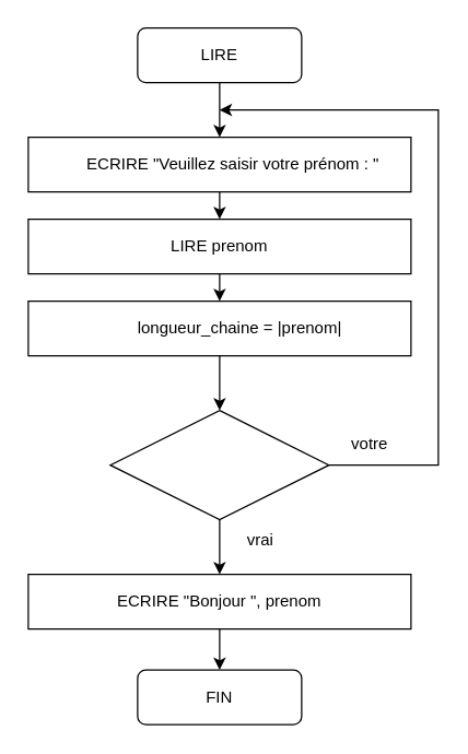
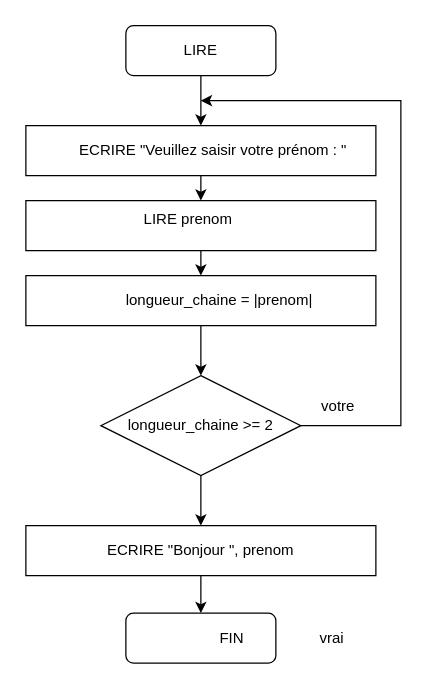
  <mxCell id="0" />
  <mxCell id="1" parent="0" />
  <mxCell id="2" style="edgeStyle=orthogonalEdgeStyle;rounded=0;orthogonalLoop=1;jettySize=auto;html=1;exitX=0.5;exitY=1;exitDx=0;exitDy=0;entryX=0.5;entryY=0;entryDx=0;entryDy=0;" parent="1" source="3" target="7" edge="1"><mxGeometry relative="1" as="geometry" /></mxCell>
  <mxCell id="3" value="" style="rounded=1;whiteSpace=wrap;html=1;fillColor=none;" parent="1" vertex="1"><mxGeometry x="100" y="20" width="120" height="40" as="geometry" /></mxCell>
  <mxCell id="4" value="LIRE" style="text;html=1;strokeColor=none;fillColor=none;align=center;verticalAlign=middle;whiteSpace=wrap;rounded=0;" parent="1" vertex="1"><mxGeometry x="130" y="25" width="60" height="30" as="geometry" /></mxCell>
  <mxCell id="5" value="ECRIRE &quot;Veuillez saisir votre prénom : &quot;" style="text;html=1;strokeColor=none;fillColor=none;align=center;verticalAlign=middle;whiteSpace=wrap;rounded=0;" parent="1" vertex="1"><mxGeometry x="50" y="110" width="240" height="20" as="geometry" /></mxCell>
  <mxCell id="6" style="edgeStyle=orthogonalEdgeStyle;rounded=0;orthogonalLoop=1;jettySize=auto;html=1;exitX=0.5;exitY=1;exitDx=0;exitDy=0;entryX=0.5;entryY=0;entryDx=0;entryDy=0;" parent="1" source="7" target="10" edge="1"><mxGeometry relative="1" as="geometry" /></mxCell>
  <mxCell id="7" value="" style="rounded=0;whiteSpace=wrap;html=1;fillColor=none;" parent="1" vertex="1"><mxGeometry x="20" y="100" width="280" height="40" as="geometry" /></mxCell>
- <mxCell id="8" value="LIRE prenom" style="text;html=1;strokeColor=none;fillColor=none;align=center;verticalAlign=middle;whiteSpace=wrap;rounded=0;" parent="1" vertex="1"><mxGeometry x="40" y="172.5" width="240" height="15" as="geometry" /></mxCell>
+ <mxCell id="8" value="LIRE prenom" style="text;html=1;strokeColor=none;fillColor=none;align=center;verticalAlign=middle;whiteSpace=wrap;rounded=0;" parent="1" vertex="1"><mxGeometry x="30" y="167.5" width="240" height="15" as="geometry" /></mxCell>
  <mxCell id="9" style="edgeStyle=orthogonalEdgeStyle;rounded=0;orthogonalLoop=1;jettySize=auto;html=1;exitX=0.5;exitY=1;exitDx=0;exitDy=0;entryX=0.5;entryY=0;entryDx=0;entryDy=0;" parent="1" source="10" target="13" edge="1"><mxGeometry relative="1" as="geometry" /></mxCell>
  <mxCell id="10" value="" style="rounded=0;whiteSpace=wrap;html=1;fillColor=none;" parent="1" vertex="1"><mxGeometry x="20" y="160" width="280" height="40" as="geometry" /></mxCell>
  <mxCell id="11" value="longueur_chaine = |prenom|" style="text;html=1;strokeColor=none;fillColor=none;align=center;verticalAlign=middle;whiteSpace=wrap;rounded=0;" parent="1" vertex="1"><mxGeometry x="55" y="230" width="240" height="20" as="geometry" /></mxCell>
  <mxCell id="12" style="edgeStyle=orthogonalEdgeStyle;rounded=0;orthogonalLoop=1;jettySize=auto;html=1;exitX=0.5;exitY=1;exitDx=0;exitDy=0;entryX=0.5;entryY=0;entryDx=0;entryDy=0;" parent="1" source="13" target="17" edge="1"><mxGeometry relative="1" as="geometry" /></mxCell>
  <mxCell id="13" value="" style="rounded=0;whiteSpace=wrap;html=1;fillColor=none;" parent="1" vertex="1"><mxGeometry x="20" y="220" width="280" height="40" as="geometry" /></mxCell>
+ <mxCell id="14" value="longueur_chaine &amp;gt;= 2" style="text;html=1;strokeColor=none;fillColor=none;align=center;verticalAlign=middle;whiteSpace=wrap;rounded=0;" parent="1" vertex="1"><mxGeometry x="100" y="330" width="120" height="20" as="geometry" /></mxCell>
  <mxCell id="15" style="edgeStyle=orthogonalEdgeStyle;rounded=0;orthogonalLoop=1;jettySize=auto;html=1;exitX=0.5;exitY=1;exitDx=0;exitDy=0;entryX=0.5;entryY=0;entryDx=0;entryDy=0;" parent="1" source="17" target="19" edge="1"><mxGeometry relative="1" as="geometry" /></mxCell>
  <mxCell id="16" style="edgeStyle=orthogonalEdgeStyle;rounded=0;orthogonalLoop=1;jettySize=auto;html=1;exitX=1;exitY=0.5;exitDx=0;exitDy=0;" parent="1" source="17" edge="1"><mxGeometry relative="1" as="geometry"><mxPoint x="160" y="80" as="targetPoint" /><Array as="points"><mxPoint x="320" y="340" /><mxPoint x="320" y="80" /></Array></mxGeometry></mxCell>
  <mxCell id="17" value="" style="rhombus;whiteSpace=wrap;html=1;fillColor=none;" parent="1" vertex="1"><mxGeometry x="80" y="300" width="160" height="80" as="geometry" /></mxCell>
  <mxCell id="18" style="edgeStyle=orthogonalEdgeStyle;rounded=0;orthogonalLoop=1;jettySize=auto;html=1;exitX=0.5;exitY=1;exitDx=0;exitDy=0;entryX=0.5;entryY=0;entryDx=0;entryDy=0;" parent="1" source="19" target="21" edge="1"><mxGeometry relative="1" as="geometry" /></mxCell>
  <mxCell id="19" value="" style="rounded=0;whiteSpace=wrap;html=1;fillColor=none;" parent="1" vertex="1"><mxGeometry x="20" y="420" width="280" height="40" as="geometry" /></mxCell>
  <mxCell id="20" value="ECRIRE &quot;Bonjour &quot;, prenom" style="text;html=1;strokeColor=none;fillColor=none;align=center;verticalAlign=middle;whiteSpace=wrap;rounded=0;" parent="1" vertex="1"><mxGeometry x="40" y="425" width="240" height="30" as="geometry" /></mxCell>
  <mxCell id="21" value="" style="rounded=1;whiteSpace=wrap;html=1;fillColor=none;" parent="1" vertex="1"><mxGeometry x="100" y="490" width="120" height="40" as="geometry" /></mxCell>
- <mxCell id="22" value="FIN" style="text;html=1;strokeColor=none;fillColor=none;align=center;verticalAlign=middle;whiteSpace=wrap;rounded=0;" parent="1" vertex="1"><mxGeometry x="130" y="495" width="60" height="30" as="geometry" /></mxCell>
+ <mxCell id="22" value="FIN" style="text;html=1;strokeColor=none;fillColor=none;align=center;verticalAlign=middle;whiteSpace=wrap;rounded=0;" parent="1" vertex="1"><mxGeometry x="155" y="495" width="60" height="30" as="geometry" /></mxCell>
  <mxCell id="23" value="votre" style="text;html=1;strokeColor=none;fillColor=none;align=center;verticalAlign=middle;whiteSpace=wrap;rounded=0;" parent="1" vertex="1"><mxGeometry x="240" y="310" width="60" height="30" as="geometry" /></mxCell>
- <mxCell id="24" value="vrai" style="text;html=1;strokeColor=none;fillColor=none;align=center;verticalAlign=middle;whiteSpace=wrap;rounded=0;" parent="1" vertex="1"><mxGeometry x="160" y="380" width="60" height="30" as="geometry" /></mxCell>
+ <mxCell id="24" value="vrai" style="text;html=1;strokeColor=none;fillColor=none;align=center;verticalAlign=middle;whiteSpace=wrap;rounded=0;" parent="1" vertex="1"><mxGeometry x="235" y="495" width="60" height="30" as="geometry" /></mxCell>
